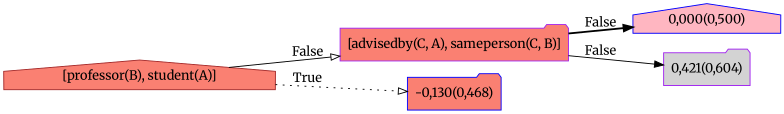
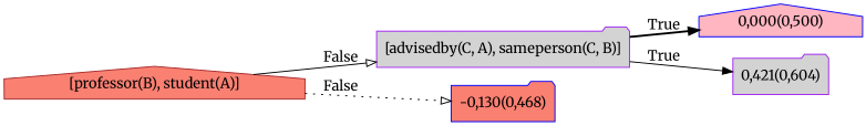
  digraph {
    fontname=Merriweather
    rankdir=LR
    node [color=purple fillcolor=salmon fontname=Merriweather shape=folder style=filled]
    edge [arrowhead=onormal fontname=Merriweather style=solid]
    n1 [color=brown label="[professor(B), student(A)]" shape=house]
-   n2 [label="[advisedby(C, A), sameperson(C, B)]"]
+   n2 [fillcolor=lightgrey label="[advisedby(C, A), sameperson(C, B)]"]
    n3 [color=blue label="-0,130(0,468)"]
    n4 [color=blue fillcolor=lightpink label="0,000(0,500)" shape=house]
    n5 [fillcolor=lightgrey label="0,421(0,604)"]
    n1 -> n2 [label=False]
-   n1 -> n3 [label=True style=dotted]
-   n2 -> n4 [arrowhead=normal label=False style=bold]
-   n2 -> n5 [arrowhead=normal label=False]
+   n1 -> n3 [label=False style=dotted]
+   n2 -> n4 [arrowhead=normal label=True style=bold]
+   n2 -> n5 [arrowhead=normal label=True]
  }
